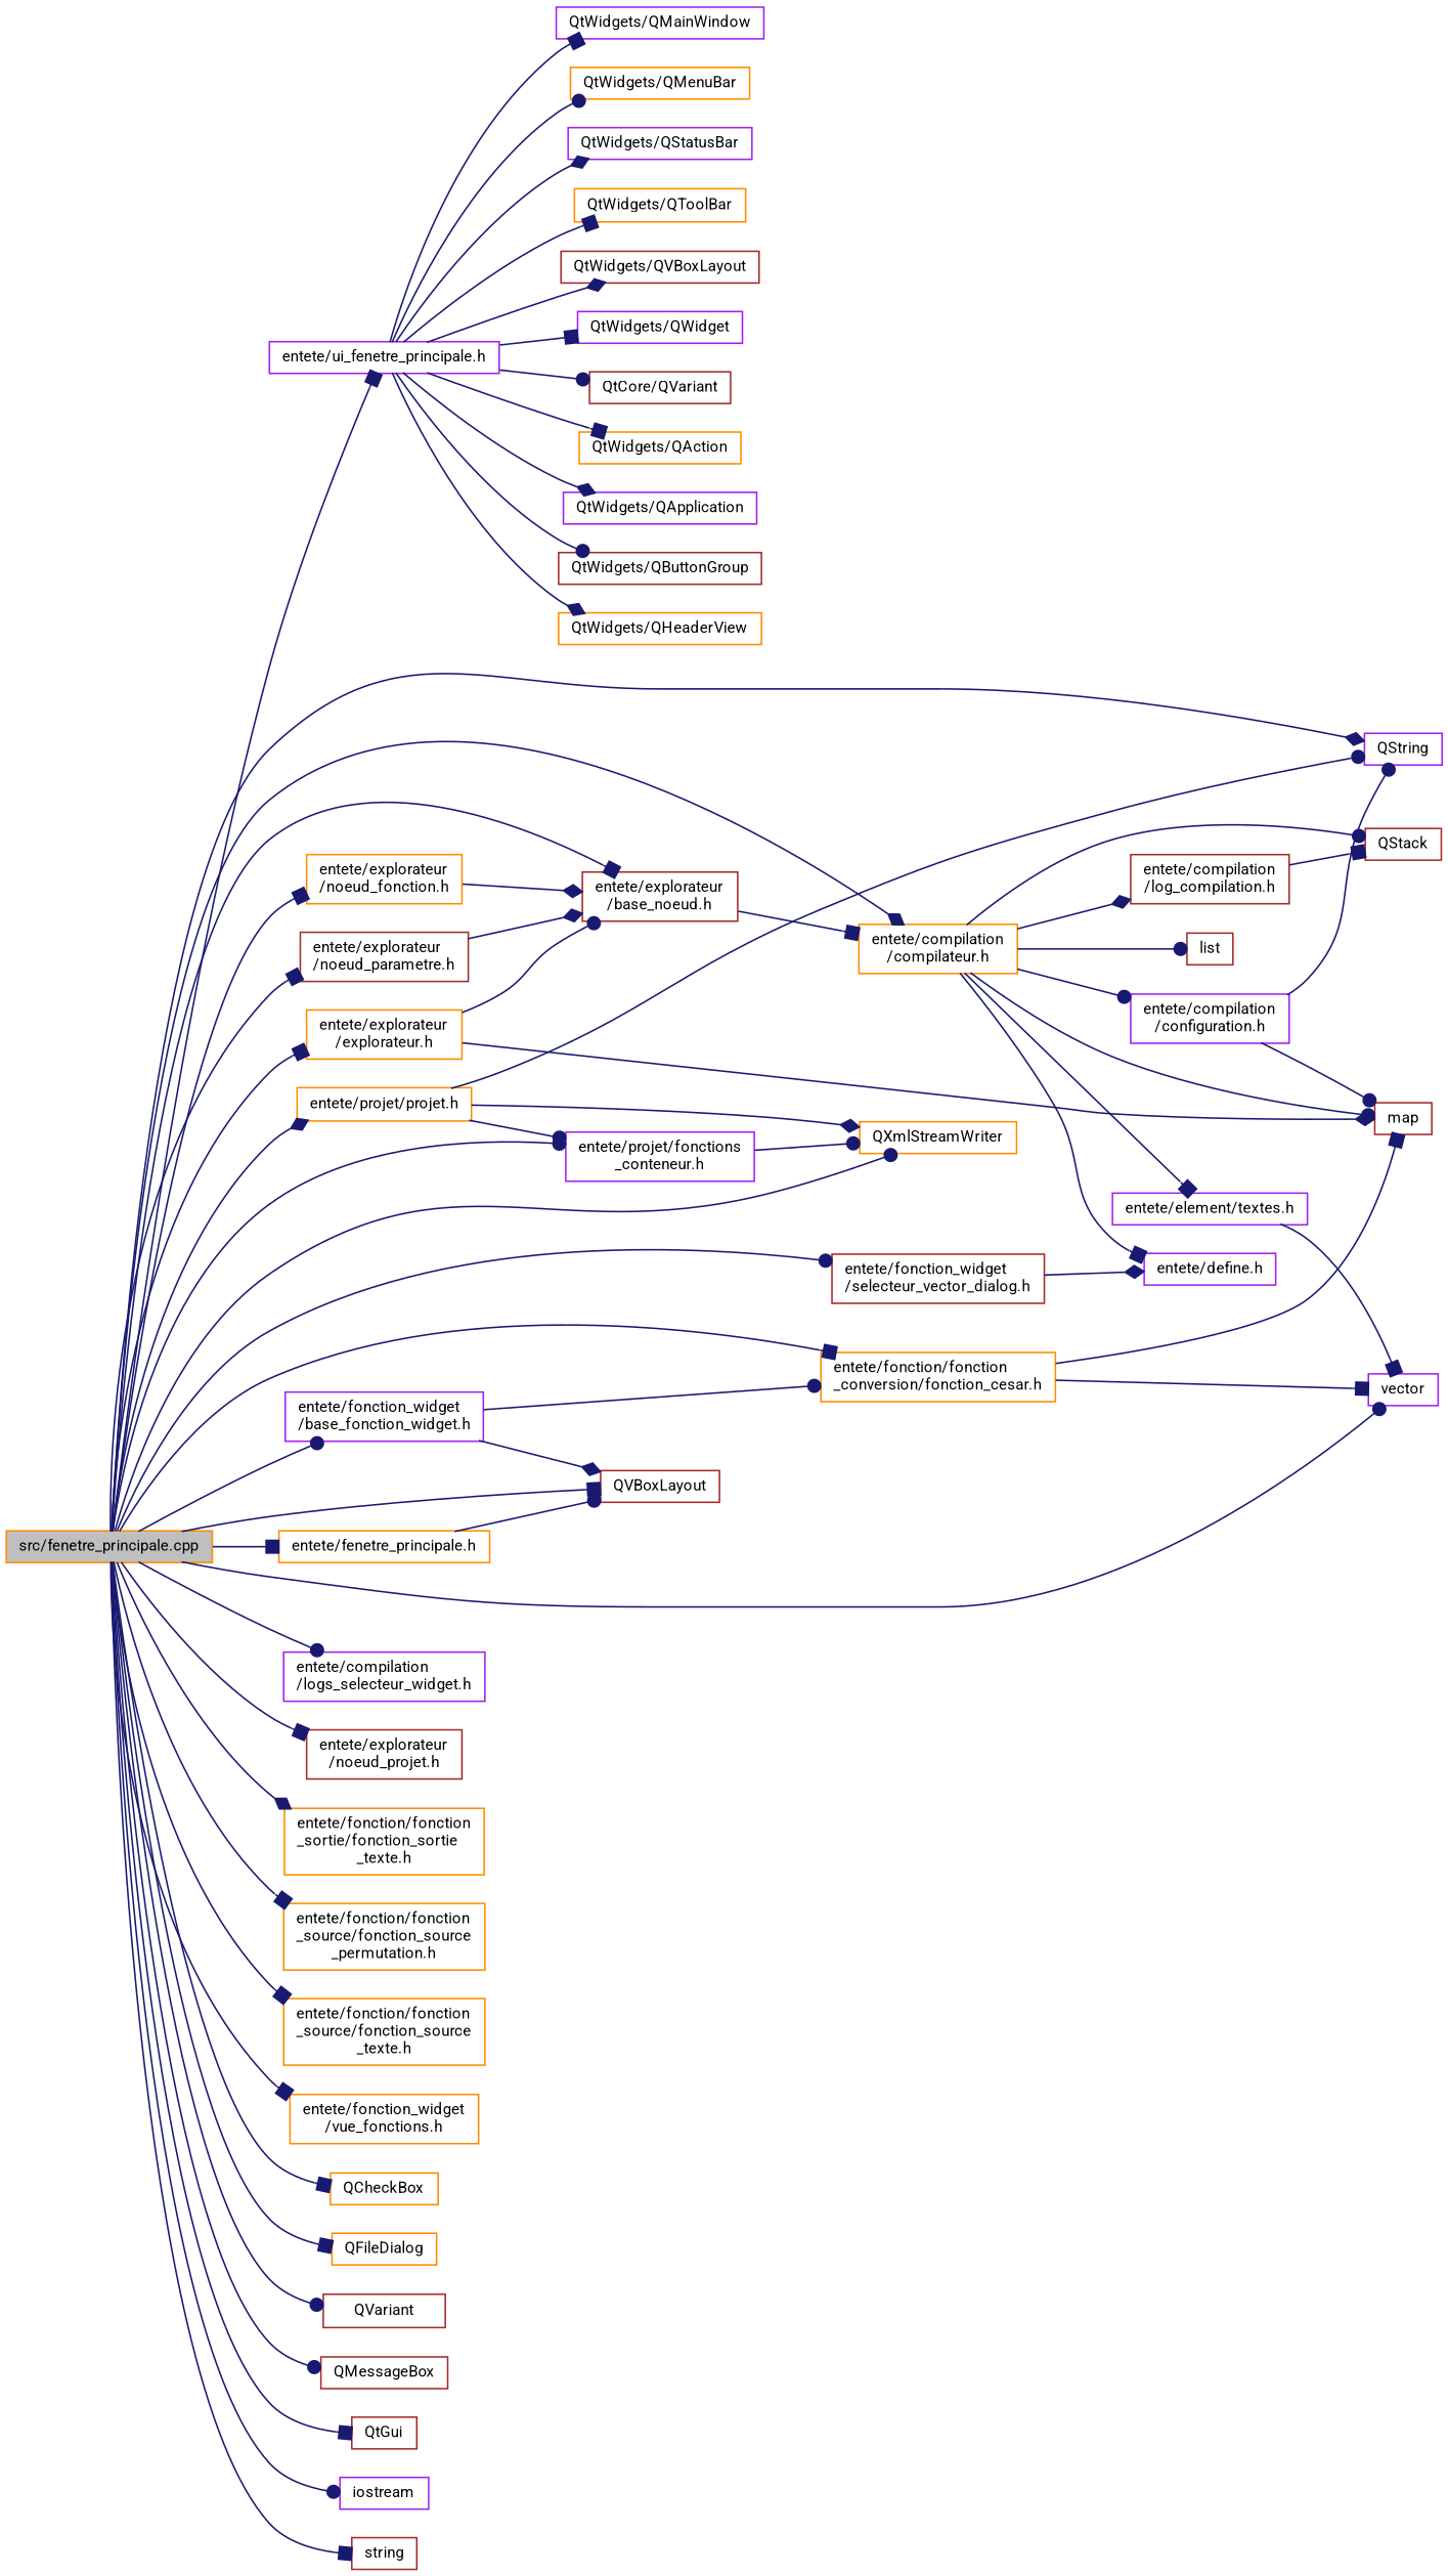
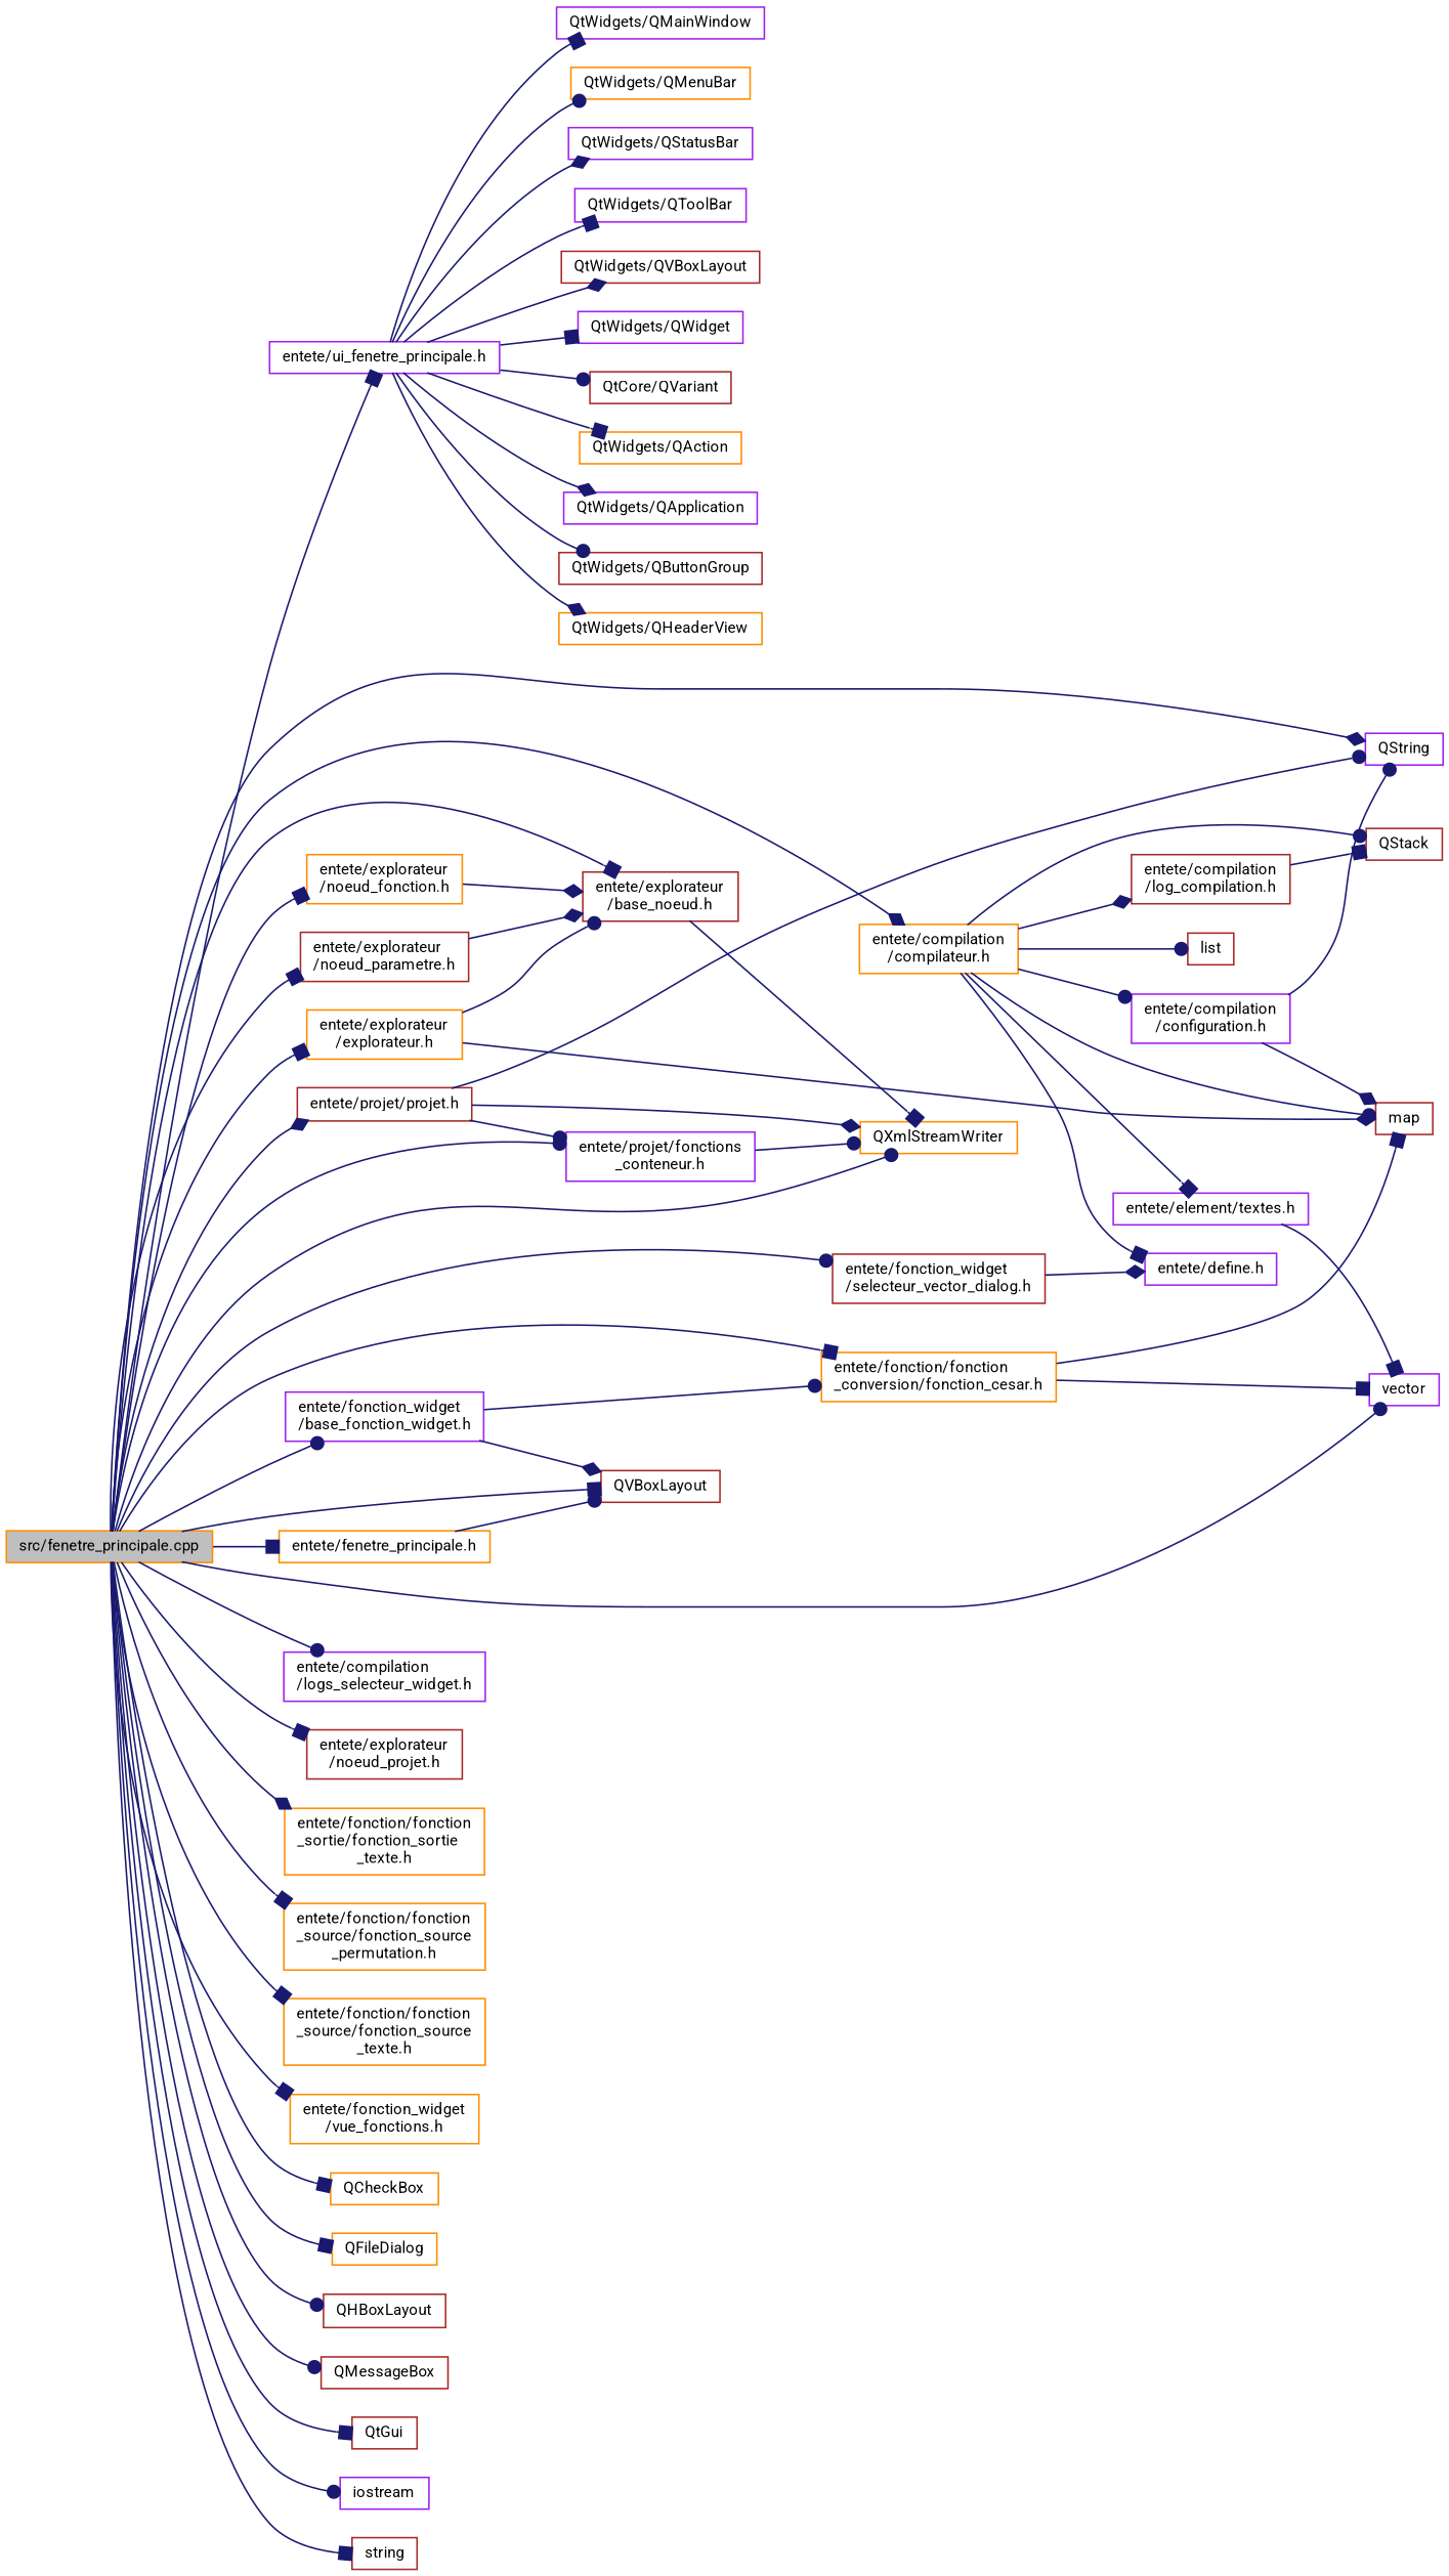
  digraph {
    fontname=Roboto
    rankdir=LR
    node [color=brown fillcolor=white fontname=Roboto fontsize=10 shape=record style=filled]
    edge [arrowhead=box color=midnightblue fontname=Roboto fontsize=10 labelfontname=Helvetica labelfontsize=10 style=solid]
    n1 [color=darkorange fillcolor=grey75 fontcolor=black height=0.2 label="src/fenetre_principale.cpp" width=0.4]
    n2 [color=purple height=0.2 label="entete/ui_fenetre_principale.h" width=0.4]
    n3 [color=darkorange height=0.2 label="entete/compilation\l/compilateur.h" width=0.4]
    n4 [color=purple height=0.2 label=QString width=0.4]
    n5 [color=purple height=0.2 label=vector width=0.4]
    n6 [color=purple height=0.2 label="entete/compilation\l/logs_selecteur_widget.h" width=0.4]
    n7 [height=0.2 label="entete/explorateur\l/base_noeud.h" width=0.4]
    n8 [color=darkorange height=0.2 label="entete/explorateur\l/explorateur.h" width=0.4]
    n9 [color=darkorange height=0.2 label="entete/explorateur\l/noeud_fonction.h" width=0.4]
    n10 [height=0.2 label="entete/explorateur\l/noeud_parametre.h" width=0.4]
    n11 [height=0.2 label="entete/explorateur\l/noeud_projet.h" width=0.4]
    n12 [color=darkorange height=0.2 label="entete/fenetre_principale.h" width=0.4]
    n13 [height=0.2 label=QVBoxLayout width=0.4]
    n14 [color=darkorange height=0.2 label="entete/fonction/fonction\l_conversion/fonction_cesar.h" width=0.4]
    n15 [color=darkorange height=0.2 label="entete/fonction/fonction\l_sortie/fonction_sortie\l_texte.h" width=0.4]
    n16 [color=darkorange height=0.2 label="entete/fonction/fonction\l_source/fonction_source\l_permutation.h" width=0.4]
    n17 [color=darkorange height=0.2 label="entete/fonction/fonction\l_source/fonction_source\l_texte.h" width=0.4]
    n18 [color=purple height=0.2 label="entete/fonction_widget\l/base_fonction_widget.h" width=0.4]
    n19 [height=0.2 label="entete/fonction_widget\l/selecteur_vector_dialog.h" width=0.4]
    n20 [color=darkorange height=0.2 label="entete/fonction_widget\l/vue_fonctions.h" width=0.4]
    n21 [color=purple height=0.2 label="entete/projet/fonctions\l_conteneur.h" width=0.4]
    n22 [color=darkorange height=0.2 label=QXmlStreamWriter width=0.4]
-   n23 [color=darkorange height=0.2 label="entete/projet/projet.h" width=0.4]
+   n23 [height=0.2 label="entete/projet/projet.h" width=0.4]
    n24 [color=darkorange height=0.2 label=QCheckBox width=0.4]
    n25 [color=darkorange height=0.2 label=QFileDialog width=0.4]
-   n26 [height=0.2 label=QVariant width=0.4]
+   n26 [height=0.2 label=QHBoxLayout width=0.4]
    n27 [height=0.2 label=QMessageBox width=0.4]
    n28 [height=0.2 label=QtGui width=0.4]
    n29 [color=purple height=0.2 label=iostream width=0.4]
    n30 [height=0.2 label=string width=0.4]
    n31 [height=0.2 label="QtCore/QVariant" width=0.4]
    n32 [color=darkorange height=0.2 label="QtWidgets/QAction" width=0.4]
    n33 [color=purple height=0.2 label="QtWidgets/QApplication" width=0.4]
    n34 [height=0.2 label="QtWidgets/QButtonGroup" width=0.4]
    n35 [color=darkorange height=0.2 label="QtWidgets/QHeaderView" width=0.4]
    n36 [color=purple height=0.2 label="QtWidgets/QMainWindow" width=0.4]
    n37 [color=darkorange height=0.2 label="QtWidgets/QMenuBar" width=0.4]
    n38 [color=purple height=0.2 label="QtWidgets/QStatusBar" width=0.4]
-   n39 [color=darkorange height=0.2 label="QtWidgets/QToolBar" width=0.4]
+   n39 [color=purple height=0.2 label="QtWidgets/QToolBar" width=0.4]
    n40 [height=0.2 label="QtWidgets/QVBoxLayout" width=0.4]
    n41 [color=purple height=0.2 label="QtWidgets/QWidget" width=0.4]
    n42 [color=purple height=0.2 label="entete/compilation\l/configuration.h" width=0.4]
    n43 [height=0.2 label=map width=0.4]
    n44 [height=0.2 label="entete/compilation\l/log_compilation.h" width=0.4]
    n45 [color=purple height=0.2 label="entete/define.h" width=0.4]
    n46 [color=purple height=0.2 label="entete/element/textes.h" width=0.4]
    n47 [height=0.2 label=QStack width=0.4]
    n48 [height=0.2 label=list width=0.4]
    n1 -> n2
    n1 -> n3 [arrowhead=diamond]
    n1 -> n4 [arrowhead=diamond]
    n1 -> n5 [arrowhead=dot]
    n1 -> n6 [arrowhead=dot]
    n1 -> n7
    n1 -> n8
    n1 -> n9
    n1 -> n10
    n1 -> n11
    n1 -> n12
    n1 -> n13
    n1 -> n14
    n1 -> n15 [arrowhead=diamond]
    n1 -> n16
    n1 -> n17
    n1 -> n18 [arrowhead=dot]
    n1 -> n19 [arrowhead=dot]
    n1 -> n20
    n1 -> n21 [arrowhead=dot]
    n1 -> n22 [arrowhead=dot]
    n1 -> n23 [arrowhead=diamond]
    n1 -> n24
    n1 -> n25
    n1 -> n26 [arrowhead=dot]
    n1 -> n27 [arrowhead=dot]
    n1 -> n28
    n1 -> n29 [arrowhead=dot]
    n1 -> n30
    n2 -> n31 [arrowhead=dot]
    n2 -> n32
    n2 -> n33 [arrowhead=diamond]
    n2 -> n34 [arrowhead=dot]
    n2 -> n35 [arrowhead=diamond]
    n2 -> n36
    n2 -> n37 [arrowhead=dot]
    n2 -> n38 [arrowhead=diamond]
    n2 -> n39
    n2 -> n40 [arrowhead=diamond]
    n2 -> n41
    n3 -> n42 [arrowhead=dot]
    n3 -> n43 [arrowhead=dot]
    n3 -> n44 [arrowhead=diamond]
    n3 -> n45
    n3 -> n46
    n3 -> n47 [arrowhead=dot]
    n3 -> n48 [arrowhead=dot]
-   n7 -> n3
+   n7 -> n22
    n8 -> n7 [arrowhead=dot]
    n8 -> n43 [arrowhead=diamond]
    n9 -> n7 [arrowhead=diamond]
    n10 -> n7 [arrowhead=diamond]
    n12 -> n13 [arrowhead=dot]
    n14 -> n5
    n14 -> n43
    n18 -> n13 [arrowhead=diamond]
    n18 -> n14 [arrowhead=dot]
    n19 -> n45 [arrowhead=diamond]
    n21 -> n22 [arrowhead=dot]
    n23 -> n4 [arrowhead=dot]
    n23 -> n21 [arrowhead=dot]
    n23 -> n22 [arrowhead=diamond]
    n42 -> n4 [arrowhead=dot]
-   n42 -> n43 [arrowhead=dot]
+   n42 -> n43 [arrowhead=diamond]
    n44 -> n47
    n46 -> n5
  }
